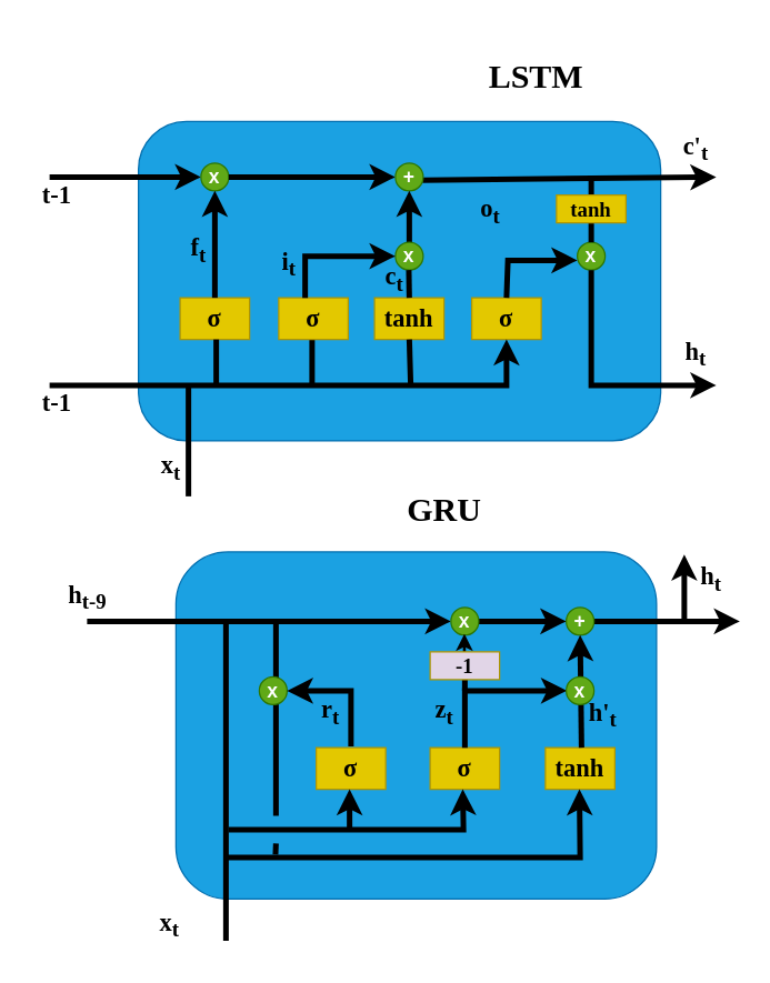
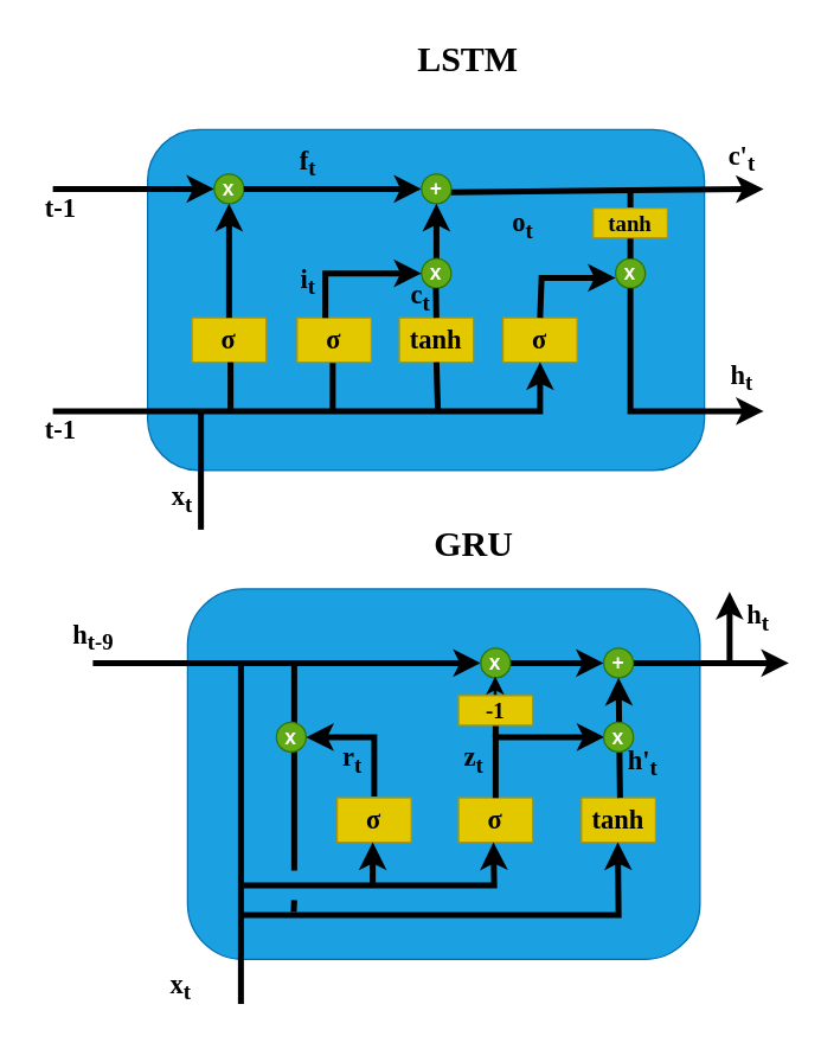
  <mxCell id="0" />
  <mxCell id="1" parent="0" />
  <mxCell id="2" value="" style="rounded=1;whiteSpace=wrap;html=1;fillColor=#1ba1e2;fontColor=#ffffff;strokeColor=#006EAF;fontStyle=1" vertex="1" parent="1"><mxGeometry x="99" y="87" width="376" height="230" as="geometry" /></mxCell>
  <mxCell id="3" value="" style="rounded=1;whiteSpace=wrap;html=1;fontStyle=1;fillColor=#1ba1e2;fontColor=#ffffff;strokeColor=#006EAF;" vertex="1" parent="1"><mxGeometry x="126" y="397" width="346" height="250" as="geometry" /></mxCell>
  <mxCell id="4" value="&lt;div style=&quot;text-align: justify;&quot;&gt;&lt;span style=&quot;font-family: &amp;quot;Times New Roman&amp;quot;; background-color: initial; font-size: 18px;&quot;&gt;σ&lt;/span&gt;&lt;/div&gt;" style="rounded=0;whiteSpace=wrap;html=1;fillStyle=solid;fontStyle=1;fillColor=#e3c800;fontColor=#000000;strokeColor=#B09500;" vertex="1" parent="1"><mxGeometry x="129" y="214" width="50" height="30" as="geometry" /></mxCell>
  <mxCell id="5" value="&lt;font style=&quot;font-size: 18px;&quot; face=&quot;Times New Roman&quot;&gt;&lt;span&gt;tanh&lt;/span&gt;&lt;/font&gt;" style="rounded=0;whiteSpace=wrap;html=1;fillStyle=solid;fontStyle=1;fillColor=#e3c800;fontColor=#000000;strokeColor=#B09500;" vertex="1" parent="1"><mxGeometry x="269" y="214" width="50" height="30" as="geometry" /></mxCell>
  <mxCell id="6" value="&lt;span style=&quot;text-align: justify; background-color: initial; font-family: &amp;quot;Times New Roman&amp;quot;; font-size: 18px;&quot;&gt;σ&lt;/span&gt;" style="rounded=0;whiteSpace=wrap;html=1;fillStyle=solid;fontStyle=1;fillColor=#e3c800;fontColor=#000000;strokeColor=#B09500;" vertex="1" parent="1"><mxGeometry x="339" y="214" width="50" height="30" as="geometry" /></mxCell>
  <mxCell id="7" value="" style="endArrow=classic;html=1;rounded=0;strokeWidth=4;fontStyle=1" edge="1" parent="1"><mxGeometry width="50" height="50" relative="1" as="geometry"><mxPoint x="303.496" y="129.291" as="sourcePoint" /><mxPoint x="515" y="127" as="targetPoint" /></mxGeometry></mxCell>
  <mxCell id="8" value="" style="endArrow=classic;html=1;rounded=0;strokeWidth=4;fontStyle=1" edge="1" parent="1" target="9"><mxGeometry width="50" height="50" relative="1" as="geometry"><mxPoint x="35" y="127" as="sourcePoint" /><mxPoint x="555" y="135" as="targetPoint" /></mxGeometry></mxCell>
  <mxCell id="9" value="&lt;span&gt;&lt;font style=&quot;font-size: 14px;&quot;&gt;x&lt;/font&gt;&lt;/span&gt;" style="ellipse;whiteSpace=wrap;html=1;aspect=fixed;fontStyle=1;fillColor=#60a917;fontColor=#ffffff;strokeColor=#2D7600;" vertex="1" parent="1"><mxGeometry x="144" y="117" width="20" height="20" as="geometry" /></mxCell>
  <mxCell id="10" value="" style="endArrow=classic;html=1;rounded=0;strokeWidth=4;exitX=0.5;exitY=0;exitDx=0;exitDy=0;entryX=0.5;entryY=1;entryDx=0;entryDy=0;fontStyle=1" edge="1" parent="1" source="4" target="9"><mxGeometry width="50" height="50" relative="1" as="geometry"><mxPoint x="154" y="207" as="sourcePoint" /><mxPoint x="153.66" y="147" as="targetPoint" /></mxGeometry></mxCell>
  <mxCell id="11" value="" style="endArrow=none;html=1;rounded=0;strokeWidth=4;fontStyle=1" edge="1" parent="1"><mxGeometry width="50" height="50" relative="1" as="geometry"><mxPoint x="155" y="277" as="sourcePoint" /><mxPoint x="155" y="244" as="targetPoint" /></mxGeometry></mxCell>
  <mxCell id="12" value="" style="endArrow=none;html=1;rounded=0;strokeWidth=4;fontStyle=1" edge="1" parent="1"><mxGeometry width="50" height="50" relative="1" as="geometry"><mxPoint x="224" y="277" as="sourcePoint" /><mxPoint x="224" y="244" as="targetPoint" /></mxGeometry></mxCell>
  <mxCell id="13" value="&lt;div style=&quot;text-align: justify;&quot;&gt;&lt;span style=&quot;font-family: &amp;quot;Times New Roman&amp;quot;; background-color: initial; font-size: 18px;&quot;&gt;σ&lt;/span&gt;&lt;/div&gt;" style="rounded=0;whiteSpace=wrap;html=1;fillStyle=solid;fontStyle=1;fillColor=#e3c800;fontColor=#000000;strokeColor=#B09500;" vertex="1" parent="1"><mxGeometry x="200" y="214" width="50" height="30" as="geometry" /></mxCell>
  <mxCell id="14" value="" style="endArrow=none;html=1;rounded=0;strokeWidth=4;fontStyle=1" edge="1" parent="1"><mxGeometry width="50" height="50" relative="1" as="geometry"><mxPoint x="295" y="277" as="sourcePoint" /><mxPoint x="294" y="244" as="targetPoint" /></mxGeometry></mxCell>
  <mxCell id="15" value="" style="endArrow=classic;html=1;rounded=0;strokeWidth=4;fontStyle=1" edge="1" parent="1"><mxGeometry width="50" height="50" relative="1" as="geometry"><mxPoint x="35" y="277" as="sourcePoint" /><mxPoint x="364" y="244" as="targetPoint" /><Array as="points"><mxPoint x="364" y="277" /></Array></mxGeometry></mxCell>
  <mxCell id="16" value="" style="endArrow=classic;html=1;rounded=0;strokeWidth=4;fontStyle=1" edge="1" parent="1" source="9" target="17"><mxGeometry width="50" height="50" relative="1" as="geometry"><mxPoint x="164" y="137" as="sourcePoint" /><mxPoint x="555" y="135" as="targetPoint" /></mxGeometry></mxCell>
  <mxCell id="17" value="&lt;font style=&quot;font-size: 14px;&quot;&gt;&lt;span&gt;+&lt;/span&gt;&lt;/font&gt;" style="ellipse;whiteSpace=wrap;html=1;aspect=fixed;fontStyle=1;fillColor=#60a917;fontColor=#ffffff;strokeColor=#2D7600;" vertex="1" parent="1"><mxGeometry x="284" y="117" width="20" height="20" as="geometry" /></mxCell>
  <mxCell id="18" value="" style="endArrow=classic;html=1;rounded=0;strokeWidth=4;exitX=0.5;exitY=0;exitDx=0;exitDy=0;entryX=0.5;entryY=1;entryDx=0;entryDy=0;fontStyle=1" edge="1" parent="1" source="19" target="17"><mxGeometry width="50" height="50" relative="1" as="geometry"><mxPoint x="294" y="214" as="sourcePoint" /><mxPoint x="293.66" y="147" as="targetPoint" /></mxGeometry></mxCell>
  <mxCell id="19" value="&lt;span&gt;&lt;font style=&quot;font-size: 14px;&quot;&gt;x&lt;/font&gt;&lt;/span&gt;" style="ellipse;whiteSpace=wrap;html=1;aspect=fixed;fontStyle=1;fillColor=#60a917;fontColor=#ffffff;strokeColor=#2D7600;" vertex="1" parent="1"><mxGeometry x="284" y="174" width="20" height="20" as="geometry" /></mxCell>
  <mxCell id="20" value="" style="endArrow=none;html=1;rounded=0;strokeWidth=4;exitX=0.5;exitY=0;exitDx=0;exitDy=0;fontStyle=1" edge="1" parent="1" source="5"><mxGeometry width="50" height="50" relative="1" as="geometry"><mxPoint x="294" y="207" as="sourcePoint" /><mxPoint x="293.66" y="194" as="targetPoint" /></mxGeometry></mxCell>
  <mxCell id="21" value="" style="endArrow=classic;html=1;rounded=0;strokeWidth=4;entryX=0;entryY=0.5;entryDx=0;entryDy=0;fontStyle=1" edge="1" parent="1" target="19"><mxGeometry width="50" height="50" relative="1" as="geometry"><mxPoint x="219" y="214" as="sourcePoint" /><mxPoint x="269" y="187" as="targetPoint" /><Array as="points"><mxPoint x="219" y="184" /></Array></mxGeometry></mxCell>
  <mxCell id="22" value="&lt;span&gt;&lt;font style=&quot;font-size: 14px;&quot;&gt;x&lt;/font&gt;&lt;/span&gt;" style="ellipse;whiteSpace=wrap;html=1;aspect=fixed;fontStyle=1;fillColor=#60a917;fontColor=#ffffff;strokeColor=#2D7600;" vertex="1" parent="1"><mxGeometry x="415" y="174" width="20" height="20" as="geometry" /></mxCell>
  <mxCell id="23" value="" style="endArrow=classic;html=1;rounded=0;strokeWidth=4;exitX=0.5;exitY=1;exitDx=0;exitDy=0;fontStyle=1" edge="1" parent="1" source="22"><mxGeometry width="50" height="50" relative="1" as="geometry"><mxPoint x="425" y="227" as="sourcePoint" /><mxPoint x="515" y="277" as="targetPoint" /><Array as="points"><mxPoint x="425" y="277" /></Array></mxGeometry></mxCell>
  <mxCell id="24" value="" style="endArrow=none;html=1;rounded=0;strokeWidth=4;fontStyle=1" edge="1" parent="1"><mxGeometry width="50" height="50" relative="1" as="geometry"><mxPoint x="425" y="174" as="sourcePoint" /><mxPoint x="425" y="127" as="targetPoint" /></mxGeometry></mxCell>
  <mxCell id="25" value="&lt;font size=&quot;1&quot; style=&quot;&quot; face=&quot;Times New Roman&quot;&gt;&lt;span style=&quot;font-size: 15px;&quot;&gt;tanh&lt;/span&gt;&lt;/font&gt;" style="rounded=0;whiteSpace=wrap;html=1;fontStyle=1;fillColor=#e3c800;fontColor=#000000;strokeColor=#B09500;" vertex="1" parent="1"><mxGeometry x="400" y="140" width="50" height="20" as="geometry" /></mxCell>
  <mxCell id="26" value="" style="endArrow=classic;html=1;rounded=0;strokeWidth=4;exitX=0.5;exitY=0;exitDx=0;exitDy=0;fontStyle=1" edge="1" parent="1" source="6"><mxGeometry width="50" height="50" relative="1" as="geometry"><mxPoint x="365" y="207" as="sourcePoint" /><mxPoint x="415" y="187" as="targetPoint" /><Array as="points"><mxPoint x="365" y="187" /></Array></mxGeometry></mxCell>
  <mxCell id="27" value="&lt;font style=&quot;font-size: 18px;&quot; face=&quot;Times New Roman&quot;&gt;t-1&lt;/font&gt;" style="text;html=1;align=center;verticalAlign=middle;resizable=0;points=[];autosize=1;strokeColor=none;fillColor=none;fontStyle=1" vertex="1" parent="1"><mxGeometry x="20" y="120" width="40" height="40" as="geometry" /></mxCell>
  <mxCell id="28" value="&lt;font style=&quot;font-size: 18px;&quot; face=&quot;Times New Roman&quot;&gt;t-1&lt;/font&gt;" style="text;html=1;align=center;verticalAlign=middle;resizable=0;points=[];autosize=1;strokeColor=none;fillColor=none;fontStyle=1" vertex="1" parent="1"><mxGeometry x="20" y="270" width="40" height="40" as="geometry" /></mxCell>
- <mxCell id="29" value="&lt;font style=&quot;font-size: 18px;&quot; face=&quot;Times New Roman&quot;&gt;&lt;span&gt;f&lt;sub&gt;t&lt;/sub&gt;&lt;/span&gt;&lt;/font&gt;" style="text;html=1;align=center;verticalAlign=middle;resizable=0;points=[];autosize=1;strokeColor=none;fillColor=none;fontStyle=1" vertex="1" parent="1"><mxGeometry x="127" y="160" width="30" height="40" as="geometry" /></mxCell>
+ <mxCell id="29" value="&lt;font style=&quot;font-size: 18px;&quot; face=&quot;Times New Roman&quot;&gt;&lt;span&gt;f&lt;sub&gt;t&lt;/sub&gt;&lt;/span&gt;&lt;/font&gt;" style="text;html=1;align=center;verticalAlign=middle;resizable=0;points=[];autosize=1;strokeColor=none;fillColor=none;fontStyle=1" vertex="1" parent="1"><mxGeometry x="192" y="90" width="30" height="40" as="geometry" /></mxCell>
  <mxCell id="30" value="&lt;font style=&quot;font-size: 18px;&quot; face=&quot;Times New Roman&quot;&gt;&lt;span style=&quot;&quot;&gt;i&lt;sub&gt;t&lt;/sub&gt;&lt;/span&gt;&lt;/font&gt;" style="text;html=1;align=center;verticalAlign=middle;resizable=0;points=[];autosize=1;strokeColor=none;fillColor=none;fontStyle=1" vertex="1" parent="1"><mxGeometry x="192" y="170" width="30" height="40" as="geometry" /></mxCell>
  <mxCell id="31" value="&lt;font style=&quot;font-size: 18px;&quot; face=&quot;Times New Roman&quot;&gt;&lt;span style=&quot;&quot;&gt;o&lt;sub&gt;t&lt;/sub&gt;&lt;/span&gt;&lt;/font&gt;" style="text;html=1;align=center;verticalAlign=middle;resizable=0;points=[];autosize=1;strokeColor=none;fillColor=none;fontStyle=1" vertex="1" parent="1"><mxGeometry x="332" y="132" width="40" height="40" as="geometry" /></mxCell>
  <mxCell id="32" value="&lt;font face=&quot;Times New Roman&quot;&gt;&lt;span style=&quot;font-size: 18px;&quot;&gt;c&lt;sub&gt;t&lt;/sub&gt;&lt;/span&gt;&lt;/font&gt;" style="text;html=1;align=center;verticalAlign=middle;resizable=0;points=[];autosize=1;strokeColor=none;fillColor=none;fontStyle=1" vertex="1" parent="1"><mxGeometry x="263" y="181" width="40" height="40" as="geometry" /></mxCell>
  <mxCell id="33" value="&lt;font style=&quot;font-size: 18px;&quot; face=&quot;Times New Roman&quot;&gt;&lt;span&gt;c'&lt;sub&gt;t&lt;/sub&gt;&lt;/span&gt;&lt;/font&gt;" style="text;html=1;align=center;verticalAlign=middle;resizable=0;points=[];autosize=1;strokeColor=none;fillColor=none;fontStyle=1" vertex="1" parent="1"><mxGeometry x="480" y="87" width="40" height="40" as="geometry" /></mxCell>
  <mxCell id="34" value="&lt;font face=&quot;Times New Roman&quot;&gt;&lt;span style=&quot;font-size: 18px;&quot;&gt;h&lt;sub&gt;t&lt;/sub&gt;&lt;/span&gt;&lt;/font&gt;" style="text;html=1;align=center;verticalAlign=middle;resizable=0;points=[];autosize=1;strokeColor=none;fillColor=none;fontStyle=1" vertex="1" parent="1"><mxGeometry x="480" y="235" width="40" height="40" as="geometry" /></mxCell>
  <mxCell id="35" value="" style="endArrow=none;html=1;rounded=0;strokeWidth=4;fontStyle=1" edge="1" parent="1"><mxGeometry width="50" height="50" relative="1" as="geometry"><mxPoint x="135" y="357" as="sourcePoint" /><mxPoint x="135" y="277" as="targetPoint" /></mxGeometry></mxCell>
  <mxCell id="36" value="&lt;font face=&quot;Times New Roman&quot;&gt;&lt;span style=&quot;font-size: 18px;&quot;&gt;&lt;b&gt;x&lt;sub&gt;t&lt;/sub&gt;&lt;/b&gt;&lt;/span&gt;&lt;/font&gt;" style="text;html=1;align=center;verticalAlign=middle;resizable=0;points=[];autosize=1;strokeColor=none;fillColor=none;fontStyle=0" vertex="1" parent="1"><mxGeometry x="102" y="317" width="40" height="40" as="geometry" /></mxCell>
  <mxCell id="37" value="" style="endArrow=classic;html=1;rounded=0;strokeWidth=4;fontStyle=1" edge="1" parent="1" source="47"><mxGeometry width="50" height="50" relative="1" as="geometry"><mxPoint x="62" y="447" as="sourcePoint" /><mxPoint x="532" y="447" as="targetPoint" /></mxGeometry></mxCell>
  <mxCell id="38" value="&lt;font style=&quot;font-size: 18px;&quot; face=&quot;Times New Roman&quot;&gt;h&lt;sub&gt;t-9&lt;/sub&gt;&lt;/font&gt;" style="text;html=1;align=center;verticalAlign=middle;resizable=0;points=[];autosize=1;strokeColor=none;fillColor=none;fontStyle=1" vertex="1" parent="1"><mxGeometry x="37" y="410" width="50" height="40" as="geometry" /></mxCell>
  <mxCell id="39" value="" style="endArrow=classic;html=1;rounded=0;strokeWidth=4;exitX=0.5;exitY=0;exitDx=0;exitDy=0;fontStyle=1" edge="1" parent="1"><mxGeometry width="50" height="50" relative="1" as="geometry"><mxPoint x="492" y="446" as="sourcePoint" /><mxPoint x="492" y="399" as="targetPoint" /></mxGeometry></mxCell>
  <mxCell id="40" value="&lt;font face=&quot;Times New Roman&quot;&gt;&lt;span style=&quot;font-size: 18px;&quot;&gt;h&lt;sub&gt;t&lt;/sub&gt;&lt;/span&gt;&lt;/font&gt;" style="text;html=1;align=center;verticalAlign=middle;resizable=0;points=[];autosize=1;strokeColor=none;fillColor=none;fontStyle=1" vertex="1" parent="1"><mxGeometry x="491" y="397" width="40" height="40" as="geometry" /></mxCell>
  <mxCell id="41" value="" style="endArrow=none;html=1;rounded=0;strokeWidth=4;fontStyle=1" edge="1" parent="1"><mxGeometry width="50" height="50" relative="1" as="geometry"><mxPoint x="162" y="677" as="sourcePoint" /><mxPoint x="162" y="449" as="targetPoint" /></mxGeometry></mxCell>
  <mxCell id="42" value="&lt;font face=&quot;Times New Roman&quot;&gt;&lt;span style=&quot;font-size: 18px;&quot;&gt;x&lt;sub&gt;t&lt;/sub&gt;&lt;/span&gt;&lt;/font&gt;" style="text;html=1;align=center;verticalAlign=middle;resizable=0;points=[];autosize=1;strokeColor=none;fillColor=none;fontStyle=1" vertex="1" parent="1"><mxGeometry x="101" y="646" width="40" height="40" as="geometry" /></mxCell>
  <mxCell id="43" value="&lt;span style=&quot;text-align: justify; background-color: initial; font-family: &amp;quot;Times New Roman&amp;quot;; font-size: 18px;&quot;&gt;tanh&lt;/span&gt;" style="rounded=0;whiteSpace=wrap;html=1;fillStyle=solid;fontStyle=1;fillColor=#e3c800;fontColor=#000000;strokeColor=#B09500;" vertex="1" parent="1"><mxGeometry x="392" y="538" width="50" height="30" as="geometry" /></mxCell>
  <mxCell id="44" value="&lt;span style=&quot;text-align: justify; background-color: initial; font-family: &amp;quot;Times New Roman&amp;quot;; font-size: 18px;&quot;&gt;σ&lt;/span&gt;" style="rounded=0;whiteSpace=wrap;html=1;fillStyle=solid;fontStyle=1;fillColor=#e3c800;fontColor=#000000;strokeColor=#B09500;" vertex="1" parent="1"><mxGeometry x="227" y="538" width="50" height="30" as="geometry" /></mxCell>
  <mxCell id="45" value="&lt;span style=&quot;text-align: justify; background-color: initial; font-family: &amp;quot;Times New Roman&amp;quot;; font-size: 18px;&quot;&gt;σ&lt;/span&gt;" style="rounded=0;whiteSpace=wrap;html=1;fillStyle=solid;fontStyle=1;fillColor=#e3c800;fontColor=#000000;strokeColor=#B09500;" vertex="1" parent="1"><mxGeometry x="309" y="538" width="50" height="30" as="geometry" /></mxCell>
  <mxCell id="46" value="" style="endArrow=classic;html=1;rounded=0;strokeWidth=4;fontStyle=1" edge="1" parent="1" source="49" target="47"><mxGeometry width="50" height="50" relative="1" as="geometry"><mxPoint x="62" y="447" as="sourcePoint" /><mxPoint x="532" y="447" as="targetPoint" /></mxGeometry></mxCell>
  <mxCell id="47" value="&lt;span&gt;&lt;font style=&quot;font-size: 14px;&quot;&gt;+&lt;/font&gt;&lt;/span&gt;" style="ellipse;whiteSpace=wrap;html=1;aspect=fixed;fontStyle=1;fillColor=#60a917;fontColor=#ffffff;strokeColor=#2D7600;" vertex="1" parent="1"><mxGeometry x="407" y="437" width="20" height="20" as="geometry" /></mxCell>
  <mxCell id="48" value="" style="endArrow=classic;html=1;rounded=0;strokeWidth=4;fontStyle=1" edge="1" parent="1" target="49"><mxGeometry width="50" height="50" relative="1" as="geometry"><mxPoint x="62" y="447" as="sourcePoint" /><mxPoint x="407" y="447" as="targetPoint" /></mxGeometry></mxCell>
  <mxCell id="49" value="&lt;span&gt;&lt;font style=&quot;font-size: 14px;&quot;&gt;x&lt;/font&gt;&lt;/span&gt;" style="ellipse;whiteSpace=wrap;html=1;aspect=fixed;fontStyle=1;fillColor=#60a917;fontColor=#ffffff;strokeColor=#2D7600;" vertex="1" parent="1"><mxGeometry x="324" y="437" width="20" height="20" as="geometry" /></mxCell>
  <mxCell id="50" value="" style="endArrow=classic;html=1;rounded=0;strokeWidth=4;exitX=0.5;exitY=0;exitDx=0;exitDy=0;fontStyle=1" edge="1" parent="1" source="45"><mxGeometry width="50" height="50" relative="1" as="geometry"><mxPoint x="356.5" y="524" as="sourcePoint" /><mxPoint x="407.5" y="497" as="targetPoint" /><Array as="points"><mxPoint x="334" y="497" /></Array></mxGeometry></mxCell>
  <mxCell id="51" value="" style="endArrow=none;html=1;rounded=0;strokeWidth=4;fontStyle=1;entryX=0.5;entryY=1;entryDx=0;entryDy=0;" edge="1" parent="1" target="60"><mxGeometry width="50" height="50" relative="1" as="geometry"><mxPoint x="334" y="497" as="sourcePoint" /><mxPoint x="334.66" y="460.5" as="targetPoint" /></mxGeometry></mxCell>
  <mxCell id="52" value="" style="endArrow=classic;html=1;rounded=0;strokeWidth=4;fontStyle=1" edge="1" parent="1"><mxGeometry width="50" height="50" relative="1" as="geometry"><mxPoint x="162" y="617" as="sourcePoint" /><mxPoint x="416.5" y="568" as="targetPoint" /><Array as="points"><mxPoint x="417" y="617" /></Array></mxGeometry></mxCell>
  <mxCell id="53" value="" style="endArrow=classic;html=1;rounded=0;strokeWidth=4;fontStyle=1" edge="1" parent="1"><mxGeometry width="50" height="50" relative="1" as="geometry"><mxPoint x="164" y="597" as="sourcePoint" /><mxPoint x="332.5" y="568" as="targetPoint" /><Array as="points"><mxPoint x="333" y="597" /></Array></mxGeometry></mxCell>
  <mxCell id="54" value="" style="endArrow=classic;html=1;rounded=0;strokeWidth=4;entryX=0.5;entryY=1;entryDx=0;entryDy=0;fontStyle=1" edge="1" parent="1"><mxGeometry width="50" height="50" relative="1" as="geometry"><mxPoint x="251" y="597" as="sourcePoint" /><mxPoint x="251" y="568" as="targetPoint" /><Array as="points" /></mxGeometry></mxCell>
  <mxCell id="55" value="" style="endArrow=none;html=1;rounded=0;strokeWidth=4;fontStyle=1" edge="1" parent="1"><mxGeometry width="50" height="50" relative="1" as="geometry"><mxPoint x="198" y="587" as="sourcePoint" /><mxPoint x="198" y="447" as="targetPoint" /></mxGeometry></mxCell>
  <mxCell id="56" value="&lt;span&gt;&lt;font style=&quot;font-size: 14px;&quot;&gt;x&lt;/font&gt;&lt;/span&gt;" style="ellipse;whiteSpace=wrap;html=1;aspect=fixed;fontStyle=1;fillColor=#60a917;fontColor=#ffffff;strokeColor=#2D7600;" vertex="1" parent="1"><mxGeometry x="186" y="487" width="20" height="20" as="geometry" /></mxCell>
  <mxCell id="57" value="" style="endArrow=none;html=1;rounded=0;strokeWidth=4;fontStyle=1" edge="1" parent="1"><mxGeometry width="50" height="50" relative="1" as="geometry"><mxPoint x="197.66" y="615" as="sourcePoint" /><mxPoint x="198" y="607" as="targetPoint" /></mxGeometry></mxCell>
  <mxCell id="58" value="" style="endArrow=classic;html=1;rounded=0;strokeWidth=4;fontStyle=1;entryX=1;entryY=0.5;entryDx=0;entryDy=0;" edge="1" parent="1" target="56"><mxGeometry width="50" height="50" relative="1" as="geometry"><mxPoint x="252" y="537" as="sourcePoint" /><mxPoint x="330" y="497" as="targetPoint" /><Array as="points"><mxPoint x="252" y="497" /></Array></mxGeometry></mxCell>
  <mxCell id="59" value="" style="endArrow=classic;html=1;rounded=0;strokeWidth=2;fontStyle=1" edge="1" parent="1"><mxGeometry width="50" height="50" relative="1" as="geometry"><mxPoint x="333.66" y="473" as="sourcePoint" /><mxPoint x="333.66" y="456" as="targetPoint" /></mxGeometry></mxCell>
- <mxCell id="60" value="&lt;font size=&quot;1&quot; style=&quot;&quot; face=&quot;Times New Roman&quot;&gt;&lt;span style=&quot;font-size: 15px;&quot;&gt;-1&lt;/span&gt;&lt;/font&gt;" style="rounded=0;whiteSpace=wrap;html=1;fontStyle=1;fillColor=#e1d5e7;fontColor=#000000;strokeColor=#B09500;" vertex="1" parent="1"><mxGeometry x="309" y="469" width="50" height="20" as="geometry" /></mxCell>
+ <mxCell id="60" value="&lt;font size=&quot;1&quot; style=&quot;&quot; face=&quot;Times New Roman&quot;&gt;&lt;span style=&quot;font-size: 15px;&quot;&gt;-1&lt;/span&gt;&lt;/font&gt;" style="rounded=0;whiteSpace=wrap;html=1;fontStyle=1;fillColor=#e3c800;fontColor=#000000;strokeColor=#B09500;" vertex="1" parent="1"><mxGeometry x="309" y="469" width="50" height="20" as="geometry" /></mxCell>
  <mxCell id="61" value="" style="endArrow=classic;html=1;rounded=0;strokeWidth=4;exitX=0.5;exitY=0;exitDx=0;exitDy=0;entryX=0.5;entryY=1;entryDx=0;entryDy=0;fontStyle=1" edge="1" parent="1" target="47"><mxGeometry width="50" height="50" relative="1" as="geometry"><mxPoint x="418" y="538" as="sourcePoint" /><mxPoint x="418" y="461" as="targetPoint" /></mxGeometry></mxCell>
  <mxCell id="62" value="&lt;span&gt;&lt;font style=&quot;font-size: 14px;&quot;&gt;x&lt;/font&gt;&lt;/span&gt;" style="ellipse;whiteSpace=wrap;html=1;aspect=fixed;fontStyle=1;fillColor=#60a917;fontColor=#ffffff;strokeColor=#2D7600;" vertex="1" parent="1"><mxGeometry x="407" y="487" width="20" height="20" as="geometry" /></mxCell>
  <mxCell id="63" value="&lt;font face=&quot;Times New Roman&quot;&gt;&lt;span style=&quot;font-size: 18px;&quot;&gt;r&lt;sub&gt;t&lt;/sub&gt;&lt;/span&gt;&lt;/font&gt;" style="text;html=1;align=center;verticalAlign=middle;resizable=0;points=[];autosize=1;strokeColor=none;fillColor=none;fontStyle=1" vertex="1" parent="1"><mxGeometry x="217" y="493" width="40" height="40" as="geometry" /></mxCell>
  <mxCell id="64" value="&lt;font face=&quot;Times New Roman&quot;&gt;&lt;span style=&quot;font-size: 18px;&quot;&gt;z&lt;sub&gt;t&lt;/sub&gt;&lt;/span&gt;&lt;/font&gt;" style="text;html=1;align=center;verticalAlign=middle;resizable=0;points=[];autosize=1;strokeColor=none;fillColor=none;fontStyle=1" vertex="1" parent="1"><mxGeometry x="299" y="493" width="40" height="40" as="geometry" /></mxCell>
  <mxCell id="65" value="&lt;font face=&quot;Times New Roman&quot;&gt;&lt;span style=&quot;font-size: 18px;&quot;&gt;h'&lt;sub&gt;t&lt;/sub&gt;&lt;/span&gt;&lt;/font&gt;" style="text;html=1;align=center;verticalAlign=middle;resizable=0;points=[];autosize=1;strokeColor=none;fillColor=none;fontStyle=1" vertex="1" parent="1"><mxGeometry x="413" y="495" width="40" height="40" as="geometry" /></mxCell>
- <mxCell id="66" value="&lt;font size=&quot;1&quot; face=&quot;Times New Roman&quot;&gt;&lt;b style=&quot;font-size: 24px;&quot;&gt;LSTM&lt;/b&gt;&lt;/font&gt;" style="text;html=1;align=center;verticalAlign=middle;resizable=0;points=[];autosize=1;strokeColor=none;fillColor=none;" vertex="1" parent="1"><mxGeometry x="340" y="35" width="90" height="40" as="geometry" /></mxCell>
+ <mxCell id="66" value="&lt;font size=&quot;1&quot; face=&quot;Times New Roman&quot;&gt;&lt;b style=&quot;font-size: 24px;&quot;&gt;LSTM&lt;/b&gt;&lt;/font&gt;" style="text;html=1;align=center;verticalAlign=middle;resizable=0;points=[];autosize=1;strokeColor=none;fillColor=none;" vertex="1" parent="1"><mxGeometry x="270" y="20" width="90" height="40" as="geometry" /></mxCell>
  <mxCell id="67" value="&lt;font size=&quot;1&quot; face=&quot;Times New Roman&quot;&gt;&lt;b style=&quot;font-size: 24px;&quot;&gt;GRU&lt;/b&gt;&lt;/font&gt;" style="text;html=1;align=center;verticalAlign=middle;resizable=0;points=[];autosize=1;strokeColor=none;fillColor=none;" vertex="1" parent="1"><mxGeometry x="279" y="347" width="80" height="40" as="geometry" /></mxCell>
